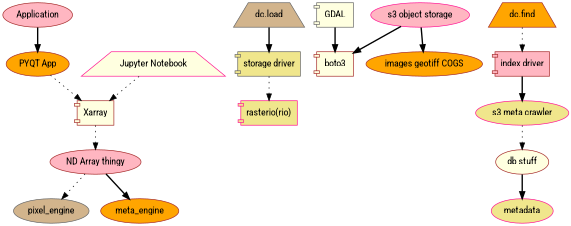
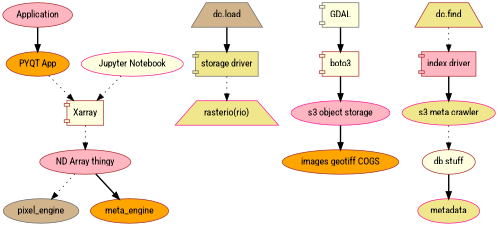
  digraph {
    fontname="Roboto Condensed"
    node [color=brown fillcolor=lightyellow fontname="Roboto Condensed" style=filled shape=ellipse]
    edge [fontname="Roboto Condensed" style=bold]
    n1 [fillcolor=lightpink label=Application shape=""]
    n2 [fillcolor=orange label="PYQT App" shape=""]
-   n3 [color=deeppink label="Jupyter Notebook" shape=trapezium]
+   n3 [color=deeppink label="Jupyter Notebook" shape=""]
    n4 [label=Xarray shape=component]
    n5 [fillcolor=lightpink label="ND Array thingy"]
    n6 [color=gray40 fillcolor=tan label=pixel_engine]
    n7 [fillcolor=orange label=meta_engine]
    n8 [color=gray40 fillcolor=tan label="dc.load" shape=trapezium]
    n9 [color=gray40 fillcolor=khaki label="storage driver" shape=component]
-   n10 [color=deeppink fillcolor=khaki label="rasterio(rio)" shape=component]
+   n10 [color=deeppink fillcolor=khaki label="rasterio(rio)" shape=trapezium]
    n11 [color=gray40 label=GDAL shape=component]
    n12 [label=boto3 shape=component]
    n13 [color=deeppink fillcolor=lightpink label="s3 object storage"]
    n14 [fillcolor=orange label="images geotiff COGS"]
-   n15 [fillcolor=orange label="dc.find" shape=trapezium]
+   n15 [fillcolor=khaki label="dc.find" shape=trapezium]
    n16 [fillcolor=lightpink label="index driver" shape=component]
    n17 [color=deeppink fillcolor=khaki label="s3 meta crawler"]
    n18 [label="db stuff"]
    n19 [color=deeppink fillcolor=khaki label=metadata]
    n1 -> n2
    n2 -> n4 [style=dotted]
    n3 -> n4 [style=dotted]
    n4 -> n5 [style=dotted]
    n5 -> n6 [style=dotted]
    n5 -> n7
    n8 -> n9
    n9 -> n10 [style=dotted]
    n11 -> n12
-   n13 -> n12
+   n12 -> n13
    n13 -> n14
    n15 -> n16 [style=dotted]
    n16 -> n17
    n17 -> n18 [style=dotted]
    n18 -> n19
  }
